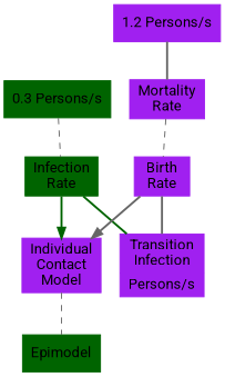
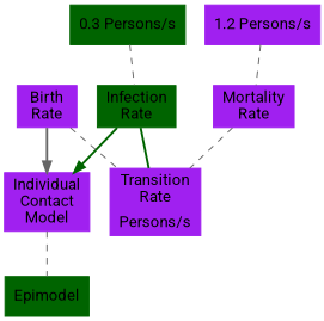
  digraph {
    fontname=Roboto
    pack=true
    splines=false
    node [color=purple fontname=Roboto shape=record style=filled]
    edge [color=gray40 dir=none fontname=Roboto style=dashed]
    n1 [label="Individual\nContact\nModel"]
    n2 [color=darkgreen label=Epimodel]
    n3 [color=darkgreen label="Infection\nRate"]
-   n4 [label="{Transition\nInfection|Persons/s}"]
+   n4 [label="{Transition\nRate|Persons/s}"]
    n5 [color=darkgreen label="0.3 Persons/s"]
    n6 [label="1.2 Persons/s"]
    n7 [label="Mortality\nRate"]
    n8 [label="Birth\nRate"]
    n1 -> n2
    n3 -> n1 [color=darkgreen dir=right style=bold]
    n3 -> n4 [color=darkgreen style=bold]
    n5 -> n3
-   n6 -> n7 [style=bold]
-   n7 -> n8
+   n6 -> n7
+   n7 -> n4
    n8 -> n1 [dir=right style=bold]
-   n8 -> n4 [style=bold]
+   n8 -> n4
  }
